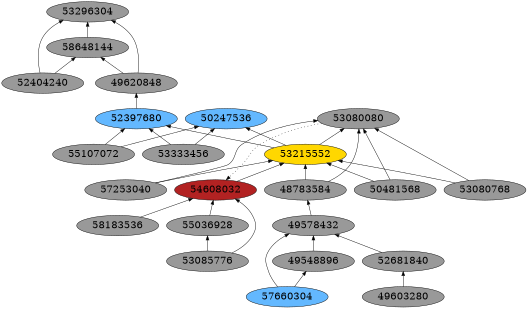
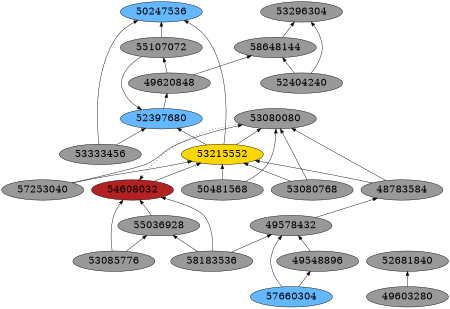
  digraph {
    fontsize=24
    rankdir=BT
    node [fillcolor=grey60 fontsize=24 shape=ellipse style=filled]
    edge [arrowhead=normal color=black constraint=true style=solid]
    49578432
    49548896
    57660304 [fillcolor=steelblue1]
    52681840
    49603280
    52397680 [fillcolor=steelblue1]
    50247536 [fillcolor=steelblue1]
    53333456
    53215552 [fillcolor=gold]
    53080080
    57253040
    48783584
    50481568
    53080768
    55107072
    53296304
    58648144
    52404240
    49620848
    54608032 [fillcolor=firebrick]
    55036928
    53085776
    58183536
    subgraph sub_1 {
      subgraph sub_2 {
        49578432
        49548896
        57660304
        52681840
      }
      subgraph sub_3 {
        49603280
      }
      subgraph sub_4 {
        52397680
        50247536
        53333456
        53215552
        53080080
        57253040
        48783584
        50481568
        53080768
        55107072
      }
      subgraph sub_5 {
        53296304
        58648144
        52404240
        49620848
      }
    }
    subgraph sub_6 {
      54608032
      55036928
      53085776
      58183536
    }
    49578432 -> 48783584
    49548896 -> 49578432
    57660304 -> 49578432
    57660304 -> 49548896
-   52681840 -> 49578432
+   58183536 -> 49578432
    49603280 -> 52681840
    52397680 -> 49620848
    53333456 -> 52397680
    53333456 -> 50247536
    53215552 -> 52397680
    53215552 -> 50247536
    53215552 -> 53080080
    53080080 -> 54608032 [constraint=false style=dotted]
    57253040 -> 53215552
    57253040 -> 53080080
    48783584 -> 53215552
    48783584 -> 53080080
    50481568 -> 53215552
    50481568 -> 53080080
    53080768 -> 53215552
    53080768 -> 53080080
    55107072 -> 52397680
    55107072 -> 50247536
    58648144 -> 53296304
    52404240 -> 53296304
    52404240 -> 58648144
-   49620848 -> 53296304
+   49620848 -> 55107072
    49620848 -> 58648144
    54608032 -> 53215552
    55036928 -> 54608032
    53085776 -> 54608032
    53085776 -> 55036928
    58183536 -> 54608032
+   58183536 -> 55036928
  }
